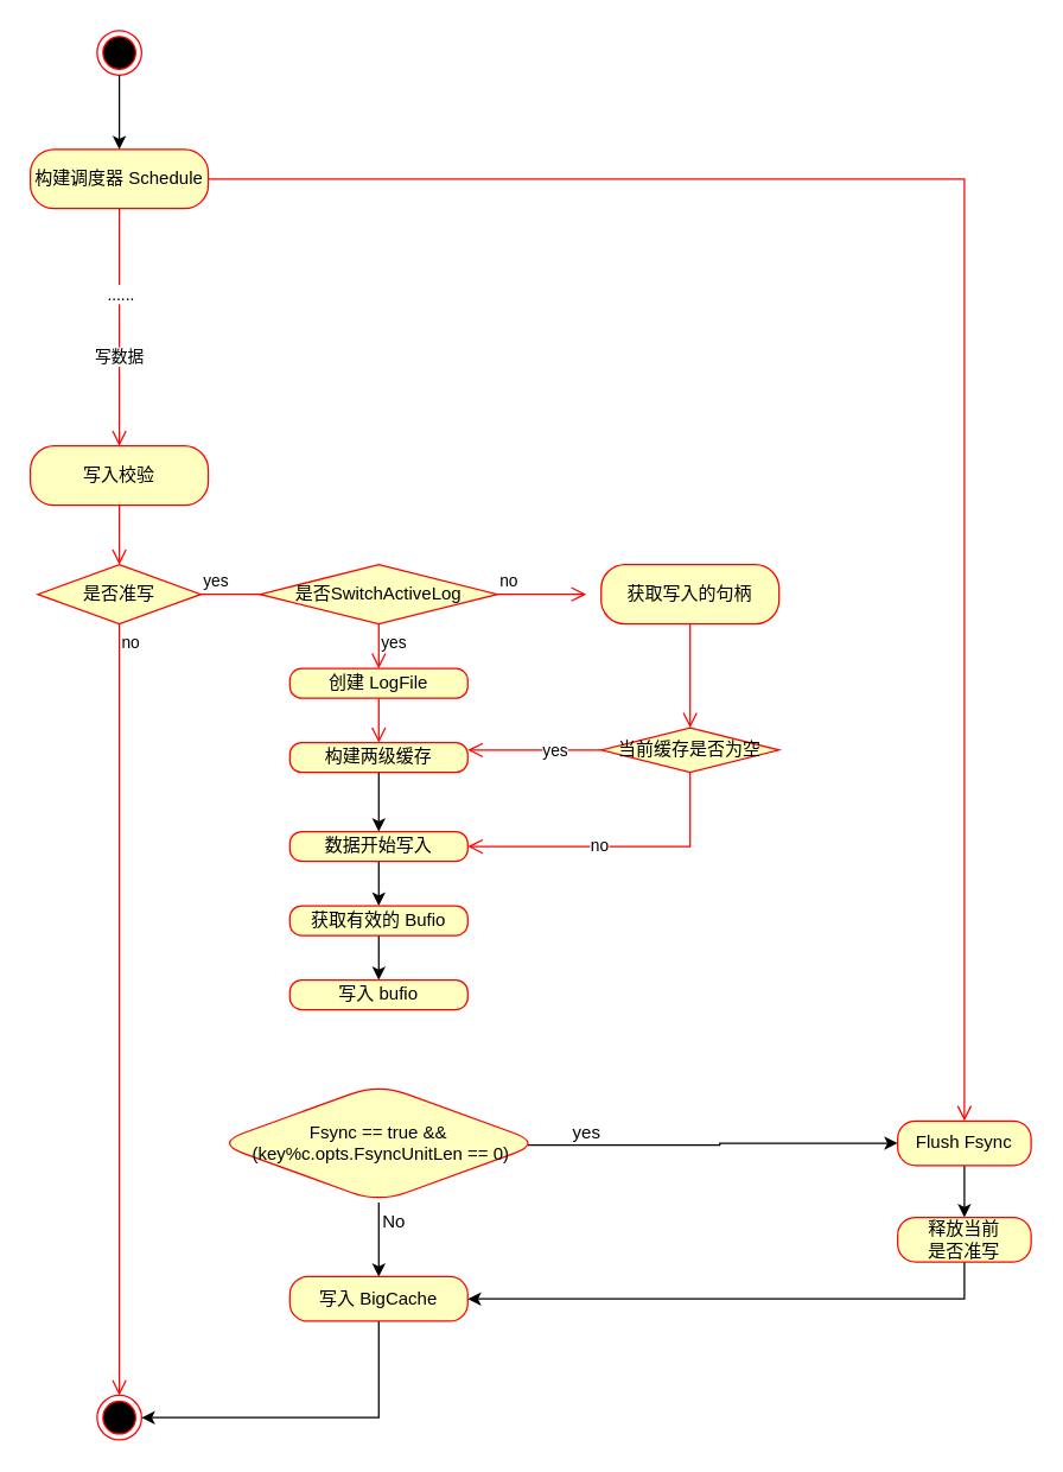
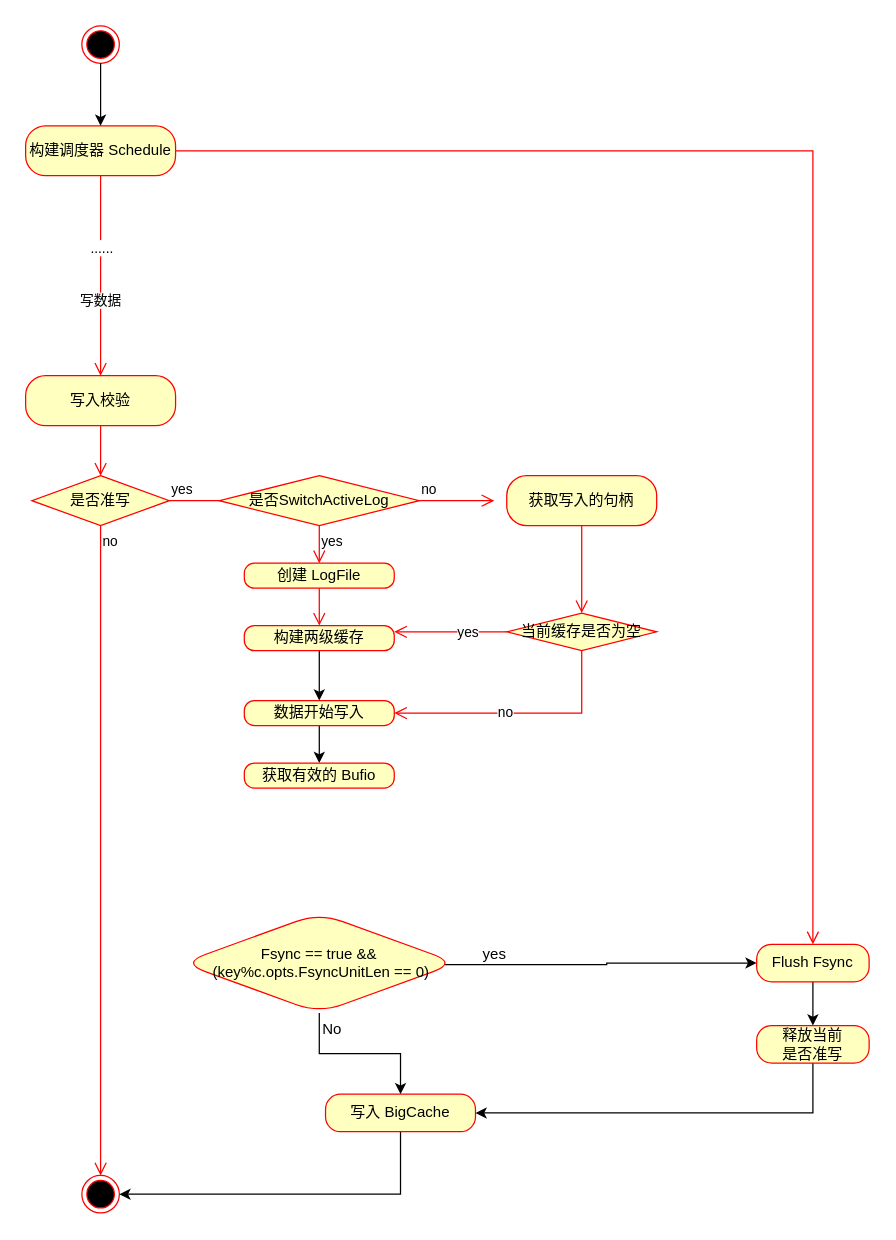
  <mxCell id="0" />
  <mxCell id="1" parent="0" />
  <mxCell id="2" value="" style="edgeStyle=orthogonalEdgeStyle;html=1;verticalAlign=bottom;endArrow=open;endSize=8;strokeColor=#ff0000;rounded=0;" edge="1" parent="1" source="42"><mxGeometry relative="1" as="geometry"><mxPoint x="80" y="300" as="targetPoint" /><mxPoint x="80" y="240" as="sourcePoint" /></mxGeometry></mxCell>
  <mxCell id="3" value="......" style="edgeLabel;html=1;align=center;verticalAlign=middle;resizable=0;points=[];" vertex="1" connectable="0" parent="2"><mxGeometry x="-0.292" relative="1" as="geometry"><mxPoint as="offset" /></mxGeometry></mxCell>
  <mxCell id="4" value="写数据" style="edgeLabel;html=1;align=center;verticalAlign=middle;resizable=0;points=[];" vertex="1" connectable="0" parent="2"><mxGeometry x="0.252" y="-1" relative="1" as="geometry"><mxPoint as="offset" /></mxGeometry></mxCell>
  <mxCell id="5" value="写入校验" style="rounded=1;whiteSpace=wrap;html=1;arcSize=40;fontColor=#000000;fillColor=#ffffc0;strokeColor=#ff0000;" vertex="1" parent="1"><mxGeometry x="20" y="300" width="120" height="40" as="geometry" /></mxCell>
  <mxCell id="6" value="" style="edgeStyle=orthogonalEdgeStyle;html=1;verticalAlign=bottom;endArrow=open;endSize=8;strokeColor=#ff0000;rounded=0;" edge="1" parent="1" source="5"><mxGeometry relative="1" as="geometry"><mxPoint x="80" y="380" as="targetPoint" /></mxGeometry></mxCell>
  <mxCell id="7" value="" style="ellipse;html=1;shape=endState;fillColor=#000000;strokeColor=#ff0000;" vertex="1" parent="1"><mxGeometry x="65" y="940" width="30" height="30" as="geometry" /></mxCell>
  <mxCell id="8" value="是否准写" style="rhombus;whiteSpace=wrap;html=1;fontColor=#000000;fillColor=#ffffc0;strokeColor=#ff0000;" vertex="1" parent="1"><mxGeometry x="25" y="380" width="110" height="40" as="geometry" /></mxCell>
  <mxCell id="9" value="yes" style="edgeStyle=orthogonalEdgeStyle;html=1;align=left;verticalAlign=bottom;endArrow=open;endSize=8;strokeColor=#ff0000;rounded=0;" edge="1" parent="1"><mxGeometry x="-1" relative="1" as="geometry"><mxPoint x="215" y="400" as="targetPoint" /><mxPoint x="135" y="400" as="sourcePoint" /></mxGeometry></mxCell>
  <mxCell id="10" value="no" style="edgeStyle=orthogonalEdgeStyle;html=1;align=left;verticalAlign=top;endArrow=open;endSize=8;strokeColor=#ff0000;rounded=0;entryX=0.5;entryY=0;entryDx=0;entryDy=0;" edge="1" parent="1" source="8" target="7"><mxGeometry x="-1" relative="1" as="geometry"><mxPoint x="80" y="480" as="targetPoint" /><Array as="points" /></mxGeometry></mxCell>
  <mxCell id="11" value="是否SwitchActiveLog" style="rhombus;whiteSpace=wrap;html=1;fontColor=#000000;fillColor=#ffffc0;strokeColor=#ff0000;" vertex="1" parent="1"><mxGeometry x="175" y="380" width="160" height="40" as="geometry" /></mxCell>
  <mxCell id="12" value="no" style="edgeStyle=orthogonalEdgeStyle;html=1;align=left;verticalAlign=bottom;endArrow=open;endSize=8;strokeColor=#ff0000;rounded=0;" edge="1" parent="1" source="11"><mxGeometry x="-1" relative="1" as="geometry"><mxPoint x="395" y="400" as="targetPoint" /><mxPoint as="offset" /></mxGeometry></mxCell>
  <mxCell id="13" value="yes" style="edgeStyle=orthogonalEdgeStyle;html=1;align=left;verticalAlign=top;endArrow=open;endSize=8;strokeColor=#ff0000;rounded=0;" edge="1" parent="1" source="11"><mxGeometry x="-1" relative="1" as="geometry"><mxPoint x="255" y="450" as="targetPoint" /><mxPoint as="offset" /></mxGeometry></mxCell>
  <mxCell id="14" value="创建 LogFile" style="rounded=1;whiteSpace=wrap;html=1;arcSize=40;fontColor=#000000;fillColor=#ffffc0;strokeColor=#ff0000;" vertex="1" parent="1"><mxGeometry x="195" y="450" width="120" height="20" as="geometry" /></mxCell>
  <mxCell id="15" value="" style="edgeStyle=orthogonalEdgeStyle;html=1;verticalAlign=bottom;endArrow=open;endSize=8;strokeColor=#ff0000;rounded=0;" edge="1" parent="1" source="14"><mxGeometry relative="1" as="geometry"><mxPoint x="255" y="500" as="targetPoint" /></mxGeometry></mxCell>
  <mxCell id="16" value="" style="edgeStyle=orthogonalEdgeStyle;rounded=0;orthogonalLoop=1;jettySize=auto;html=1;" edge="1" parent="1" source="17" target="19"><mxGeometry relative="1" as="geometry" /></mxCell>
  <mxCell id="17" value="构建两级缓存" style="rounded=1;whiteSpace=wrap;html=1;arcSize=40;fontColor=#000000;fillColor=#ffffc0;strokeColor=#ff0000;" vertex="1" parent="1"><mxGeometry x="195" y="500" width="120" height="20" as="geometry" /></mxCell>
  <mxCell id="18" value="" style="edgeStyle=orthogonalEdgeStyle;rounded=0;orthogonalLoop=1;jettySize=auto;html=1;" edge="1" parent="1" source="19" target="21"><mxGeometry relative="1" as="geometry" /></mxCell>
  <mxCell id="19" value="数据开始写入" style="rounded=1;whiteSpace=wrap;html=1;arcSize=40;fontColor=#000000;fillColor=#ffffc0;strokeColor=#ff0000;" vertex="1" parent="1"><mxGeometry x="195" y="560" width="120" height="20" as="geometry" /></mxCell>
- <mxCell id="20" value="" style="edgeStyle=orthogonalEdgeStyle;rounded=0;orthogonalLoop=1;jettySize=auto;html=1;" edge="1" parent="1" source="21" target="22"><mxGeometry relative="1" as="geometry" /></mxCell>
  <mxCell id="21" value="获取有效的 Bufio" style="rounded=1;whiteSpace=wrap;html=1;arcSize=40;fontColor=#000000;fillColor=#ffffc0;strokeColor=#ff0000;" vertex="1" parent="1"><mxGeometry x="195" y="610" width="120" height="20" as="geometry" /></mxCell>
- <mxCell id="22" value="写入 bufio" style="rounded=1;whiteSpace=wrap;html=1;arcSize=40;fontColor=#000000;fillColor=#ffffc0;strokeColor=#ff0000;" vertex="1" parent="1"><mxGeometry x="195" y="660" width="120" height="20" as="geometry" /></mxCell>
  <mxCell id="23" value="获取写入的句柄" style="rounded=1;whiteSpace=wrap;html=1;arcSize=40;fontColor=#000000;fillColor=#ffffc0;strokeColor=#ff0000;" vertex="1" parent="1"><mxGeometry x="405" y="380" width="120" height="40" as="geometry" /></mxCell>
  <mxCell id="24" value="" style="edgeStyle=orthogonalEdgeStyle;html=1;verticalAlign=bottom;endArrow=open;endSize=8;strokeColor=#ff0000;rounded=0;entryX=0.5;entryY=0;entryDx=0;entryDy=0;" edge="1" parent="1" source="23" target="25"><mxGeometry relative="1" as="geometry"><mxPoint x="465" y="450" as="targetPoint" /></mxGeometry></mxCell>
  <mxCell id="25" value="当前缓存是否为空" style="rhombus;whiteSpace=wrap;html=1;fontColor=#000000;fillColor=#ffffc0;strokeColor=#ff0000;" vertex="1" parent="1"><mxGeometry x="405" y="490" width="120" height="30" as="geometry" /></mxCell>
  <mxCell id="26" value="" style="edgeStyle=orthogonalEdgeStyle;html=1;align=left;verticalAlign=bottom;endArrow=open;endSize=8;strokeColor=#ff0000;rounded=0;exitX=0.5;exitY=1;exitDx=0;exitDy=0;fontSize=9;entryX=1;entryY=0.5;entryDx=0;entryDy=0;" edge="1" parent="1" source="25" target="19"><mxGeometry x="-1" relative="1" as="geometry"><mxPoint x="585" y="460" as="targetPoint" /><mxPoint x="525" y="470" as="sourcePoint" /><mxPoint as="offset" /></mxGeometry></mxCell>
  <mxCell id="27" value="no" style="edgeLabel;html=1;align=center;verticalAlign=middle;resizable=0;points=[];" vertex="1" connectable="0" parent="26"><mxGeometry x="0.123" y="-1" relative="1" as="geometry"><mxPoint as="offset" /></mxGeometry></mxCell>
  <mxCell id="28" value="" style="edgeStyle=orthogonalEdgeStyle;html=1;align=left;verticalAlign=top;endArrow=open;endSize=8;strokeColor=#ff0000;rounded=0;entryX=1;entryY=0.25;entryDx=0;entryDy=0;" edge="1" parent="1" source="25" target="17"><mxGeometry x="-1" relative="1" as="geometry"><mxPoint x="465" y="510" as="targetPoint" /><mxPoint x="465" y="470" as="sourcePoint" /></mxGeometry></mxCell>
  <mxCell id="29" value="yes" style="edgeLabel;html=1;align=center;verticalAlign=middle;resizable=0;points=[];" vertex="1" connectable="0" parent="28"><mxGeometry x="-0.294" relative="1" as="geometry"><mxPoint as="offset" /></mxGeometry></mxCell>
  <mxCell id="30" value="" style="edgeStyle=orthogonalEdgeStyle;rounded=0;orthogonalLoop=1;jettySize=auto;html=1;" edge="1" parent="1" source="32" target="34"><mxGeometry relative="1" as="geometry" /></mxCell>
  <mxCell id="31" value="" style="edgeStyle=orthogonalEdgeStyle;rounded=0;orthogonalLoop=1;jettySize=auto;html=1;exitX=0.957;exitY=0.515;exitDx=0;exitDy=0;exitPerimeter=0;" edge="1" parent="1" source="32" target="37"><mxGeometry relative="1" as="geometry" /></mxCell>
  <mxCell id="32" value="Fsync == true &amp;amp;&amp;amp;&lt;br&gt;&amp;nbsp;(key%c.opts.FsyncUnitLen == 0)" style="rhombus;whiteSpace=wrap;html=1;fillColor=#ffffc0;strokeColor=#ff0000;fontColor=#000000;rounded=1;arcSize=40;" vertex="1" parent="1"><mxGeometry x="145" y="730" width="220" height="80" as="geometry" /></mxCell>
  <mxCell id="33" style="edgeStyle=orthogonalEdgeStyle;rounded=0;orthogonalLoop=1;jettySize=auto;html=1;entryX=1;entryY=0.5;entryDx=0;entryDy=0;exitX=0.5;exitY=1;exitDx=0;exitDy=0;" edge="1" parent="1" source="34" target="7"><mxGeometry relative="1" as="geometry" /></mxCell>
- <mxCell id="34" value="写入 BigCache" style="whiteSpace=wrap;html=1;fillColor=#ffffc0;strokeColor=#ff0000;fontColor=#000000;rounded=1;arcSize=40;" vertex="1" parent="1"><mxGeometry x="195" y="860" width="120" height="30" as="geometry" /></mxCell>
+ <mxCell id="34" value="写入 BigCache" style="whiteSpace=wrap;html=1;fillColor=#ffffc0;strokeColor=#ff0000;fontColor=#000000;rounded=1;arcSize=40;" vertex="1" parent="1"><mxGeometry x="260" y="875" width="120" height="30" as="geometry" /></mxCell>
  <mxCell id="35" value="No" style="text;html=1;align=center;verticalAlign=middle;resizable=0;points=[];autosize=1;strokeColor=none;fillColor=none;" vertex="1" parent="1"><mxGeometry x="245" y="808" width="40" height="30" as="geometry" /></mxCell>
  <mxCell id="36" value="" style="edgeStyle=orthogonalEdgeStyle;rounded=0;orthogonalLoop=1;jettySize=auto;html=1;" edge="1" parent="1" source="37" target="40"><mxGeometry relative="1" as="geometry" /></mxCell>
  <mxCell id="37" value="Flush Fsync" style="whiteSpace=wrap;html=1;fillColor=#ffffc0;strokeColor=#ff0000;fontColor=#000000;rounded=1;arcSize=40;" vertex="1" parent="1"><mxGeometry x="605" y="755" width="90" height="30" as="geometry" /></mxCell>
  <mxCell id="38" value="yes" style="text;html=1;align=center;verticalAlign=middle;resizable=0;points=[];autosize=1;strokeColor=none;fillColor=none;" vertex="1" parent="1"><mxGeometry x="375" y="748" width="40" height="30" as="geometry" /></mxCell>
  <mxCell id="39" style="edgeStyle=orthogonalEdgeStyle;rounded=0;orthogonalLoop=1;jettySize=auto;html=1;exitX=0.5;exitY=1;exitDx=0;exitDy=0;entryX=1;entryY=0.5;entryDx=0;entryDy=0;" edge="1" parent="1" source="40" target="34"><mxGeometry relative="1" as="geometry" /></mxCell>
  <mxCell id="40" value="释放当前&lt;br&gt;是否准写" style="whiteSpace=wrap;html=1;fillColor=#ffffc0;strokeColor=#ff0000;fontColor=#000000;rounded=1;arcSize=40;" vertex="1" parent="1"><mxGeometry x="605" y="820" width="90" height="30" as="geometry" /></mxCell>
  <mxCell id="41" value="" style="ellipse;html=1;shape=endState;fillColor=#000000;strokeColor=#ff0000;" vertex="1" parent="1"><mxGeometry x="65" y="20" width="30" height="30" as="geometry" /></mxCell>
  <mxCell id="42" value="构建调度器 Schedule" style="rounded=1;whiteSpace=wrap;html=1;arcSize=40;fontColor=#000000;fillColor=#ffffc0;strokeColor=#ff0000;" vertex="1" parent="1"><mxGeometry x="20" y="100" width="120" height="40" as="geometry" /></mxCell>
  <mxCell id="43" value="" style="edgeStyle=orthogonalEdgeStyle;html=1;verticalAlign=bottom;endArrow=open;endSize=8;strokeColor=#ff0000;rounded=0;entryX=0.5;entryY=0;entryDx=0;entryDy=0;" edge="1" parent="1" source="42" target="37"><mxGeometry relative="1" as="geometry"><mxPoint x="215" y="150" as="targetPoint" /></mxGeometry></mxCell>
  <mxCell id="44" style="edgeStyle=orthogonalEdgeStyle;rounded=0;orthogonalLoop=1;jettySize=auto;html=1;exitX=0.5;exitY=1;exitDx=0;exitDy=0;" edge="1" parent="1" source="41" target="42"><mxGeometry relative="1" as="geometry" /></mxCell>
